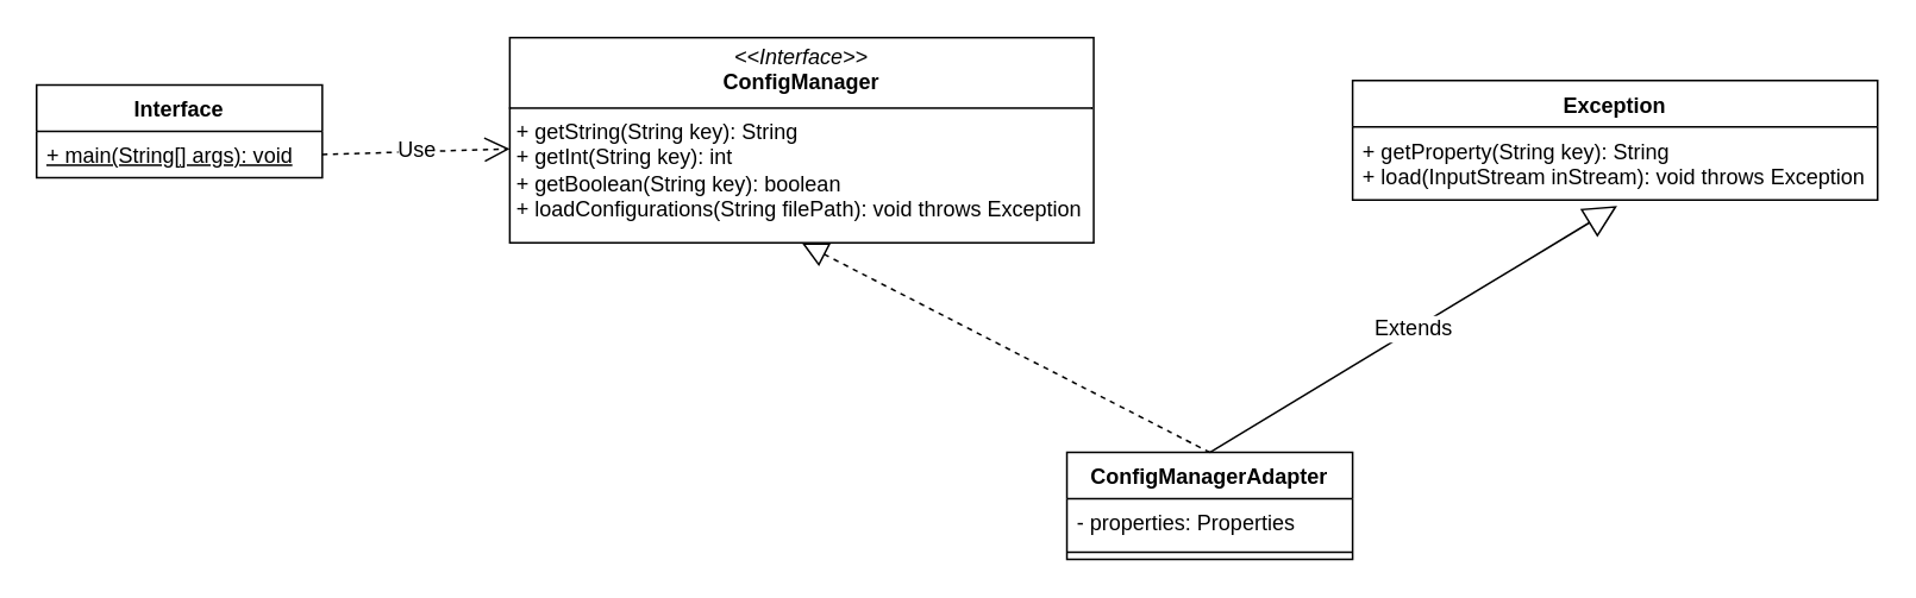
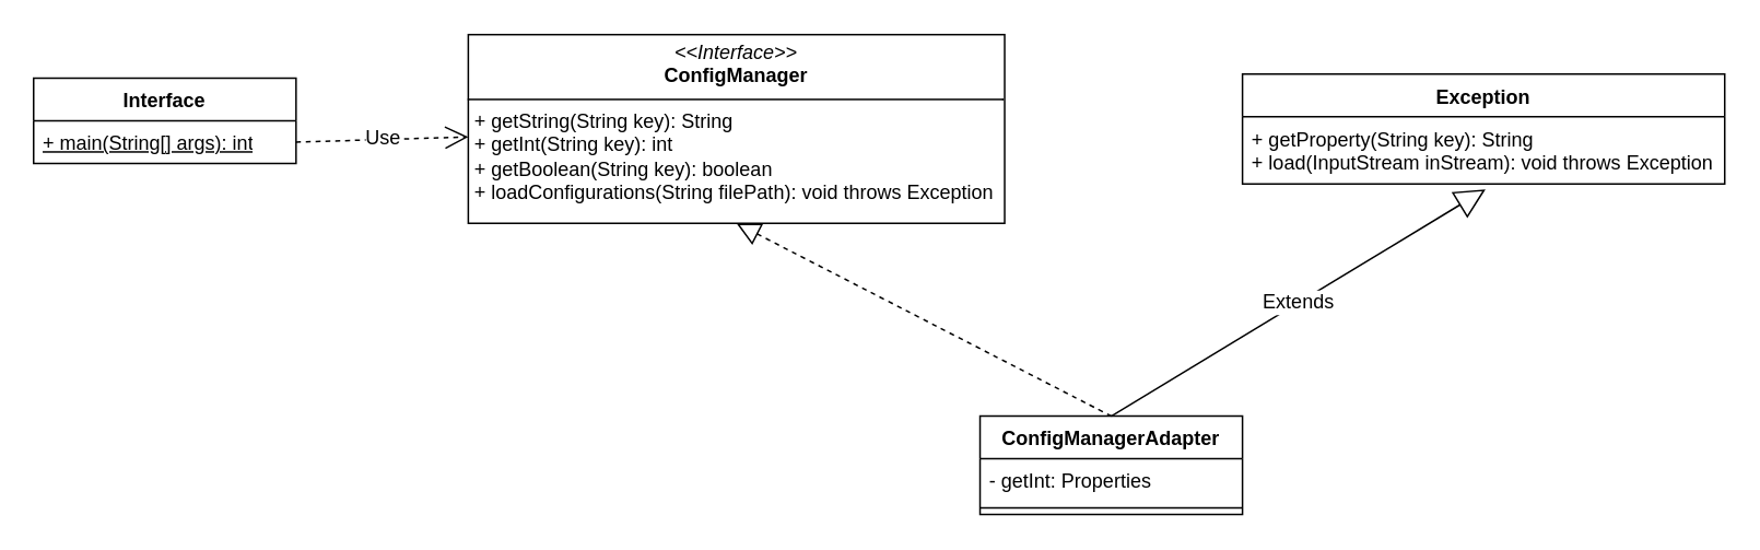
  <mxCell id="0" />
  <mxCell id="1" parent="0" />
  <mxCell id="2" value="Interface" style="swimlane;fontStyle=1;align=center;verticalAlign=top;childLayout=stackLayout;horizontal=1;startSize=26;horizontalStack=0;resizeParent=1;resizeParentMax=0;resizeLast=0;collapsible=1;marginBottom=0;whiteSpace=wrap;html=1;" vertex="1" parent="1"><mxGeometry x="20" y="47" width="160" height="52" as="geometry" /></mxCell>
- <mxCell id="3" value="&lt;u&gt;+ main(String[] args): void&lt;/u&gt;" style="text;strokeColor=none;fillColor=none;align=left;verticalAlign=top;spacingLeft=4;spacingRight=4;overflow=hidden;rotatable=0;points=[[0,0.5],[1,0.5]];portConstraint=eastwest;whiteSpace=wrap;html=1;" vertex="1" parent="2"><mxGeometry y="26" width="160" height="26" as="geometry" /></mxCell>
+ <mxCell id="3" value="&lt;u&gt;+ main(String[] args): int&lt;/u&gt;" style="text;strokeColor=none;fillColor=none;align=left;verticalAlign=top;spacingLeft=4;spacingRight=4;overflow=hidden;rotatable=0;points=[[0,0.5],[1,0.5]];portConstraint=eastwest;whiteSpace=wrap;html=1;" vertex="1" parent="2"><mxGeometry y="26" width="160" height="26" as="geometry" /></mxCell>
  <mxCell id="4" value="&lt;p style=&quot;margin:0px;margin-top:4px;text-align:center;&quot;&gt;&lt;i&gt;&amp;lt;&amp;lt;Interface&amp;gt;&amp;gt;&lt;/i&gt;&lt;br&gt;&lt;b&gt;ConfigManager&lt;/b&gt;&lt;/p&gt;&lt;hr size=&quot;1&quot; style=&quot;border-style:solid;&quot;&gt;&lt;p style=&quot;margin:0px;margin-left:4px;&quot;&gt;+ getString(String key): String&lt;br/&gt;+ getInt(String key): int&lt;br/&gt;+ getBoolean(String key): boolean&lt;br/&gt;+ loadConfigurations(String filePath): void throws Exception&lt;br&gt;&lt;/p&gt;" style="verticalAlign=top;align=left;overflow=fill;html=1;whiteSpace=wrap;" vertex="1" parent="1"><mxGeometry x="285" y="20.5" width="327" height="115" as="geometry" /></mxCell>
  <mxCell id="5" value="Exception" style="swimlane;fontStyle=1;align=center;verticalAlign=top;childLayout=stackLayout;horizontal=1;startSize=26;horizontalStack=0;resizeParent=1;resizeParentMax=0;resizeLast=0;collapsible=1;marginBottom=0;whiteSpace=wrap;html=1;" vertex="1" parent="1"><mxGeometry x="757" y="44.5" width="294" height="67" as="geometry" /></mxCell>
  <mxCell id="6" value="+ getProperty(String key): String&lt;div&gt;+ load(InputStream inStream): void&amp;nbsp;&lt;span style=&quot;background-color: initial;&quot;&gt;throws Exception&lt;/span&gt;&lt;/div&gt;" style="text;strokeColor=none;fillColor=none;align=left;verticalAlign=top;spacingLeft=4;spacingRight=4;overflow=hidden;rotatable=0;points=[[0,0.5],[1,0.5]];portConstraint=eastwest;whiteSpace=wrap;html=1;" vertex="1" parent="5"><mxGeometry y="26" width="294" height="41" as="geometry" /></mxCell>
  <mxCell id="7" value="ConfigManagerAdapter" style="swimlane;fontStyle=1;align=center;verticalAlign=top;childLayout=stackLayout;horizontal=1;startSize=26;horizontalStack=0;resizeParent=1;resizeParentMax=0;resizeLast=0;collapsible=1;marginBottom=0;whiteSpace=wrap;html=1;" vertex="1" parent="1"><mxGeometry x="597" y="253" width="160" height="60" as="geometry" /></mxCell>
- <mxCell id="8" value="- properties: Properties" style="text;strokeColor=none;fillColor=none;align=left;verticalAlign=top;spacingLeft=4;spacingRight=4;overflow=hidden;rotatable=0;points=[[0,0.5],[1,0.5]];portConstraint=eastwest;whiteSpace=wrap;html=1;" vertex="1" parent="7"><mxGeometry y="26" width="160" height="26" as="geometry" /></mxCell>
+ <mxCell id="8" value="- getInt: Properties" style="text;strokeColor=none;fillColor=none;align=left;verticalAlign=top;spacingLeft=4;spacingRight=4;overflow=hidden;rotatable=0;points=[[0,0.5],[1,0.5]];portConstraint=eastwest;whiteSpace=wrap;html=1;" vertex="1" parent="7"><mxGeometry y="26" width="160" height="26" as="geometry" /></mxCell>
  <mxCell id="9" value="" style="line;strokeWidth=1;fillColor=none;align=left;verticalAlign=middle;spacingTop=-1;spacingLeft=3;spacingRight=3;rotatable=0;labelPosition=right;points=[];portConstraint=eastwest;strokeColor=inherit;" vertex="1" parent="7"><mxGeometry y="52" width="160" height="8" as="geometry" /></mxCell>
  <mxCell id="10" value="" style="endArrow=block;dashed=1;endFill=0;endSize=12;html=1;rounded=0;fontSize=12;curved=1;exitX=0.5;exitY=0;exitDx=0;exitDy=0;entryX=0.5;entryY=1;entryDx=0;entryDy=0;" edge="1" parent="1" source="7" target="4"><mxGeometry width="160" relative="1" as="geometry"><mxPoint x="651" y="260" as="sourcePoint" /><mxPoint x="811" y="260" as="targetPoint" /></mxGeometry></mxCell>
  <mxCell id="11" value="Extends" style="endArrow=block;endSize=16;endFill=0;html=1;rounded=0;fontSize=12;curved=1;entryX=0.504;entryY=1.08;entryDx=0;entryDy=0;entryPerimeter=0;exitX=0.5;exitY=0;exitDx=0;exitDy=0;" edge="1" parent="1" source="7" target="6"><mxGeometry width="160" relative="1" as="geometry"><mxPoint x="651" y="260" as="sourcePoint" /><mxPoint x="811" y="260" as="targetPoint" /></mxGeometry></mxCell>
  <mxCell id="12" value="Use" style="endArrow=open;endSize=12;dashed=1;html=1;rounded=0;fontSize=12;curved=1;exitX=1;exitY=0.5;exitDx=0;exitDy=0;" edge="1" parent="1" source="3" target="4"><mxGeometry width="160" relative="1" as="geometry"><mxPoint x="332" y="333" as="sourcePoint" /><mxPoint x="492" y="333" as="targetPoint" /></mxGeometry></mxCell>
